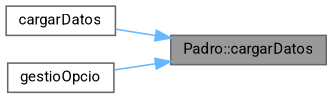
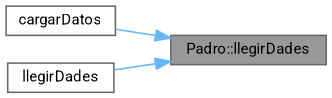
  digraph {
    fontname=Roboto
    rankdir=RL
    node [color=grey40 fillcolor=white fontname=Roboto fontsize=10 shape=box style=filled]
    edge [color=steelblue1 dir=back fontname=Roboto fontsize=10 labelfontname=Helvetica labelfontsize=10 style=solid]
-   n1 [color=gray40 fillcolor=grey60 fontcolor=black height=0.2 label="Padro::cargarDatos" width=0.4]
+   n1 [color=gray40 fillcolor=grey60 fontcolor=black height=0.2 label="Padro::llegirDades" width=0.4]
    n2 [height=0.2 label=cargarDatos width=0.4]
-   n3 [height=0.2 label=gestioOpcio width=0.4]
+   n3 [height=0.2 label=llegirDades width=0.4]
    n1 -> n2
    n1 -> n3
  }
